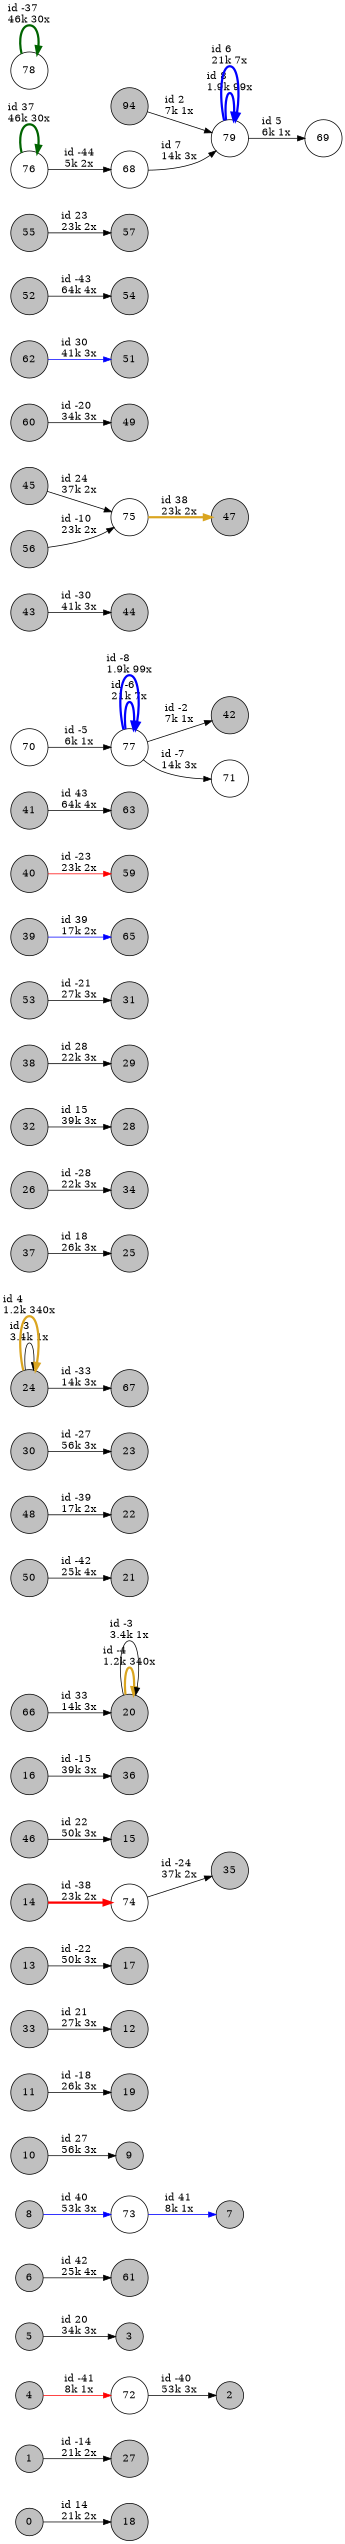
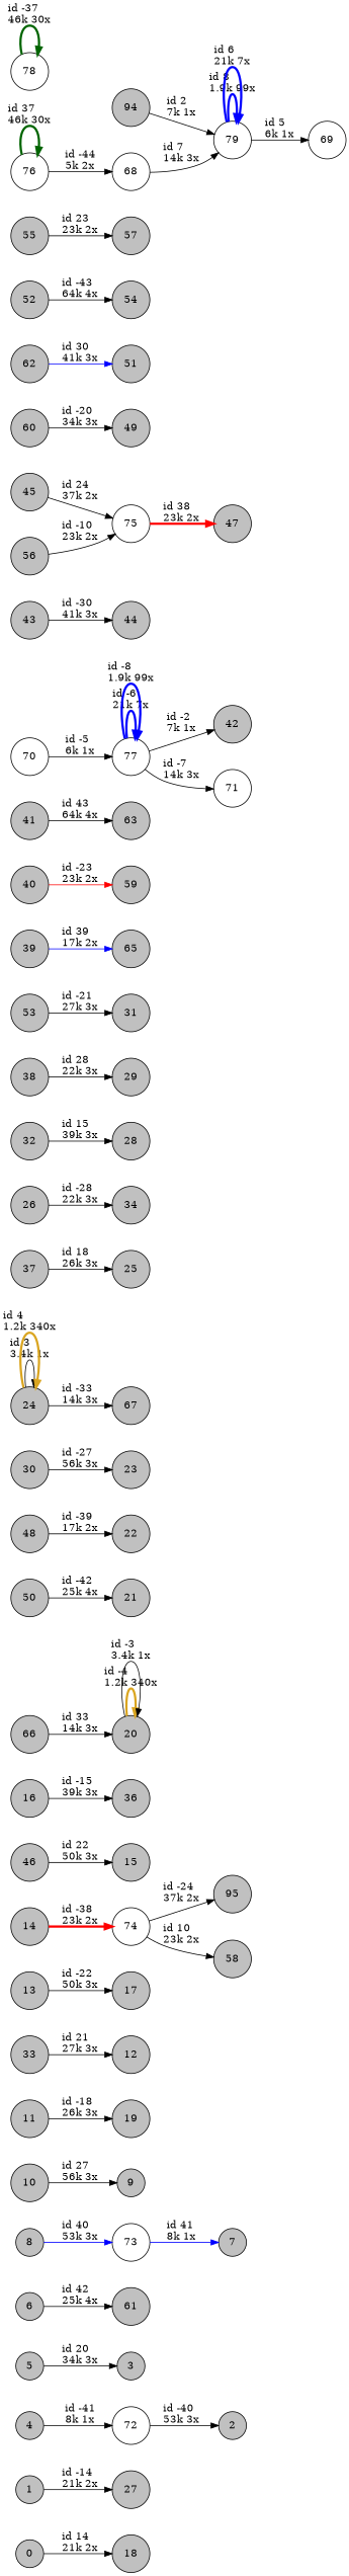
  digraph {
    nodesep=0.5
    rankdir=LR
    node [fillcolor=grey shape=circle style=filled]
    edge [color=black]
    0 [height=0.3]
    18 [height=0.3]
    1 [height=0.3]
    27 [height=0.3]
    2 [height=0.3]
    3 [height=0.3]
    4 [height=0.3]
    72 [height=0.3 fillcolor="" style=""]
    5 [height=0.3]
    6 [height=0.3]
    61 [height=0.3]
    7 [height=0.3]
    8 [height=0.3]
    73 [height=0.3 fillcolor="" style=""]
    9 [height=0.3]
    10 [height=0.3]
    11 [height=0.3]
    19 [height=0.3]
    12 [height=0.3]
    13 [height=0.3]
    17 [height=0.3]
    14 [height=0.3]
    74 [height=0.3 fillcolor="" style=""]
-   35 [height=0.3]
+   35 [height=0.3 label=95]
+   58 [height=0.3]
    15 [height=0.3]
    16 [height=0.3]
    36 [height=0.3]
    20 [height=0.3]
    21 [height=0.3]
    22 [height=0.3]
    23 [height=0.3]
    24 [height=0.3]
    67 [height=0.3]
    25 [height=0.3]
    26 [height=0.3]
    34 [height=0.3]
    28 [height=0.3]
    29 [height=0.3]
    30 [height=0.3]
    31 [height=0.3]
    32 [height=0.3]
    33 [height=0.3]
    37 [height=0.3]
    38 [height=0.3]
    39 [height=0.3]
    65 [height=0.3]
    40 [height=0.3]
    59 [height=0.3]
    41 [height=0.3]
    63 [height=0.3]
    42 [height=0.3]
    43 [height=0.3]
    44 [height=0.3]
    45 [height=0.3]
    75 [height=0.3 fillcolor="" style=""]
    47 [height=0.3]
    46 [height=0.3]
    48 [height=0.3]
    49 [height=0.3]
    50 [height=0.3]
    51 [height=0.3]
    52 [height=0.3]
    54 [height=0.3]
    53 [height=0.3]
    55 [height=0.3]
    57 [height=0.3]
    56 [height=0.3]
    60 [height=0.3]
    62 [height=0.3]
    n71 [height=0.3 label=94]
    79 [height=0.3 fillcolor="" style=""]
    69 [height=0.3 fillcolor="" style=""]
    66 [height=0.3]
    68 [height=0.3 fillcolor="" style=""]
    71 [height=0.3 fillcolor="" style=""]
    70 [height=0.3 fillcolor="" style=""]
    77 [height=0.3 fillcolor="" style=""]
    76 [height=0.3 fillcolor="" style=""]
    78 [height=0.3 fillcolor="" style=""]
    0 -> 18 [label="id 14\l21k 2x"]
    1 -> 27 [label="id -14\l21k 2x"]
-   4 -> 72 [color=red label="id -41\l8k 1x"]
+   4 -> 72 [label="id -41\l8k 1x"]
    72 -> 2 [label="id -40\l53k 3x"]
    5 -> 3 [label="id 20\l34k 3x"]
    6 -> 61 [label="id 42\l25k 4x"]
    8 -> 73 [color=blue label="id 40\l53k 3x"]
    73 -> 7 [color=blue label="id 41\l8k 1x"]
    10 -> 9 [label="id 27\l56k 3x"]
    11 -> 19 [label="id -18\l26k 3x"]
    13 -> 17 [label="id -22\l50k 3x"]
    14 -> 74 [color=red label="id -38\l23k 2x" penwidth=3]
    74 -> 35 [label="id -24\l37k 2x"]
+   74 -> 58 [label="id 10\l23k 2x"]
    16 -> 36 [label="id -15\l39k 3x"]
    20 -> 20 [color=goldenrod label="id -4\l1.2k 340x" penwidth=3]
    20 -> 20 [label="id -3\l3.4k 1x"]
    24 -> 24 [label="id 3\l3.4k 1x"]
    24 -> 24 [color=goldenrod label="id 4\l1.2k 340x" penwidth=3]
    24 -> 67 [label="id -33\l14k 3x"]
    26 -> 34 [label="id -28\l22k 3x"]
    30 -> 23 [label="id -27\l56k 3x"]
    32 -> 28 [label="id 15\l39k 3x"]
    33 -> 12 [label="id 21\l27k 3x"]
    37 -> 25 [label="id 18\l26k 3x"]
    38 -> 29 [label="id 28\l22k 3x"]
    39 -> 65 [color=blue label="id 39\l17k 2x"]
    40 -> 59 [color=red label="id -23\l23k 2x"]
    41 -> 63 [label="id 43\l64k 4x"]
    43 -> 44 [label="id -30\l41k 3x"]
    45 -> 75 [label="id 24\l37k 2x"]
-   75 -> 47 [color=goldenrod label="id 38\l23k 2x" penwidth=3]
+   75 -> 47 [color=red label="id 38\l23k 2x" penwidth=3]
    46 -> 15 [label="id 22\l50k 3x"]
    48 -> 22 [label="id -39\l17k 2x"]
    50 -> 21 [label="id -42\l25k 4x"]
    52 -> 54 [label="id -43\l64k 4x"]
    53 -> 31 [label="id -21\l27k 3x"]
    55 -> 57 [label="id 23\l23k 2x"]
    56 -> 75 [label="id -10\l23k 2x"]
    60 -> 49 [label="id -20\l34k 3x"]
    62 -> 51 [color=blue label="id 30\l41k 3x"]
    n71 -> 79 [label="id 2\l7k 1x"]
    79 -> 79 [color=blue label="id 8\l1.9k 99x" penwidth=3]
    79 -> 79 [color=blue label="id 6\l21k 7x" penwidth=3]
    79 -> 69 [label="id 5\l6k 1x"]
    66 -> 20 [label="id 33\l14k 3x"]
    68 -> 79 [label="id 7\l14k 3x"]
    70 -> 77 [label="id -5\l6k 1x"]
    77 -> 42 [label="id -2\l7k 1x"]
    77 -> 71 [label="id -7\l14k 3x"]
    77 -> 77 [color=blue label="id -6\l21k 7x" penwidth=3]
    77 -> 77 [color=blue label="id -8\l1.9k 99x" penwidth=3]
    76 -> 68 [label="id -44\l5k 2x"]
    76 -> 76 [color=darkgreen label="id 37\l46k 30x" penwidth=3]
    78 -> 78 [color=darkgreen label="id -37\l46k 30x" penwidth=3]
  }
